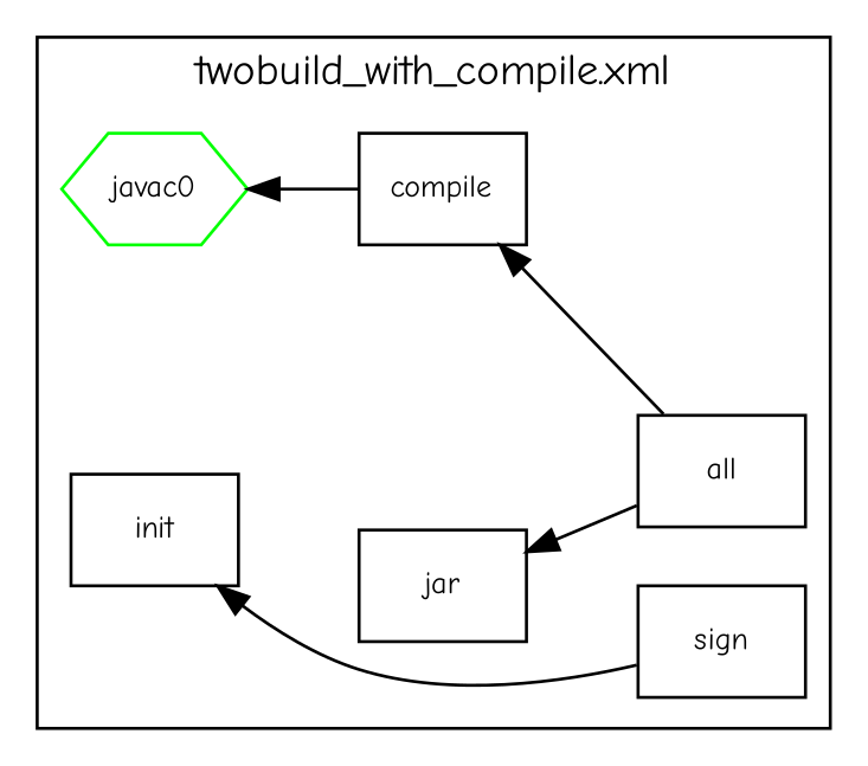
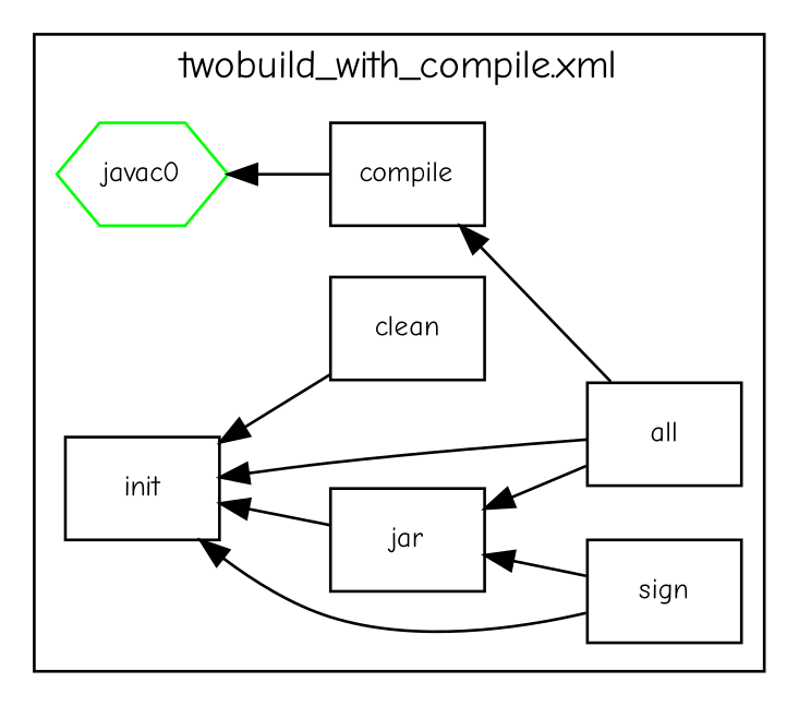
  digraph {
    concentrate=true
    fontname="Comic Neue"
    rankdir=RL
    node [color=black fontname="Comic Neue" fontsize=10 shape=box]
    edge [fontname="Comic Neue" fontsize=8]
    n1 [label=compile]
    n2 [label=init]
+   n3 [label=clean]
    n4 [label=all]
    n5 [label=sign]
    n6 [label=jar]
    n7 [color=green label=javac0 shape=hexagon]
    subgraph cluster_1 {
      label="twobuild_with_compile.xml"
      n1
      n2
+     n3
      n4
      n5
      n6
      n7
    }
    n1 -> n7
+   n3 -> n2
    n4 -> n1
+   n4 -> n2
    n4 -> n6
    n5 -> n2
+   n5 -> n6
+   n6 -> n2
  }
